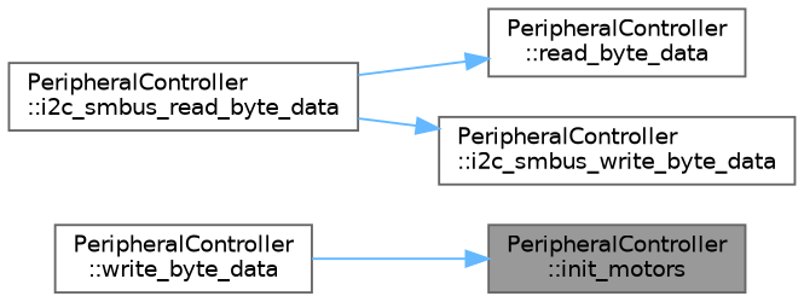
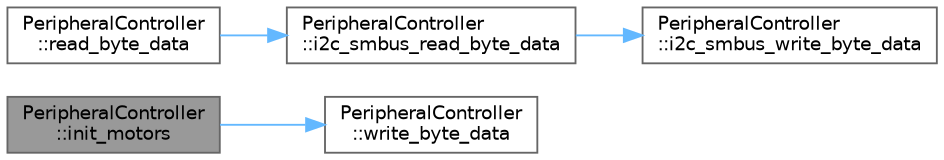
  digraph {
    rankdir=LR
    node [color=grey40 fillcolor=white fontname=Helvetica fontsize=10 shape=box style=filled]
    edge [color=steelblue1 fontname=Helvetica fontsize=10 labelfontname=Helvetica labelfontsize=10 style=solid]
    n1 [color=gray40 fillcolor=grey60 fontcolor=black height=0.2 label="PeripheralController\l::init_motors" width=0.4]
    n2 [height=0.2 label="PeripheralController\l::write_byte_data" width=0.4]
    n3 [height=0.2 label="PeripheralController\l::read_byte_data" width=0.4]
    n4 [height=0.2 label="PeripheralController\l::i2c_smbus_read_byte_data" width=0.4]
    n5 [height=0.2 label="PeripheralController\l::i2c_smbus_write_byte_data" width=0.4]
-   n2 -> n1
-   n4 -> n3
+   n1 -> n2
+   n3 -> n4
    n4 -> n5
  }
